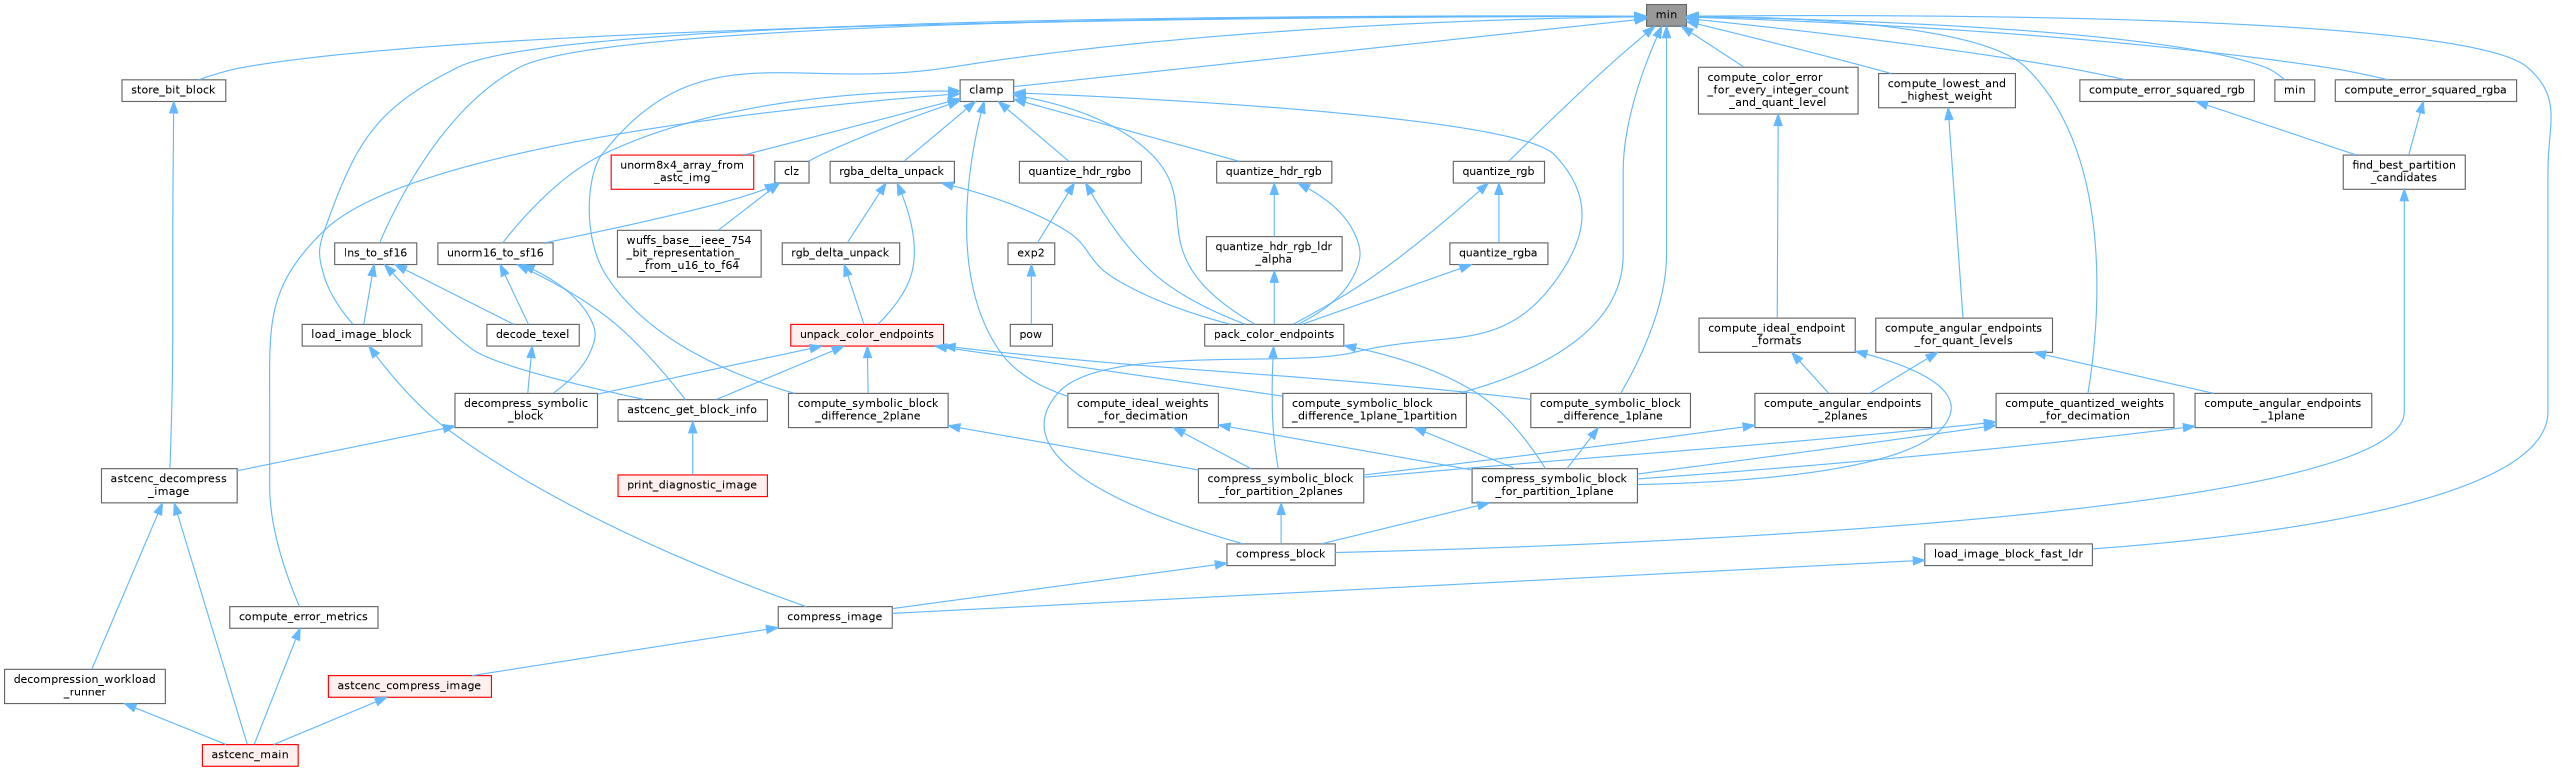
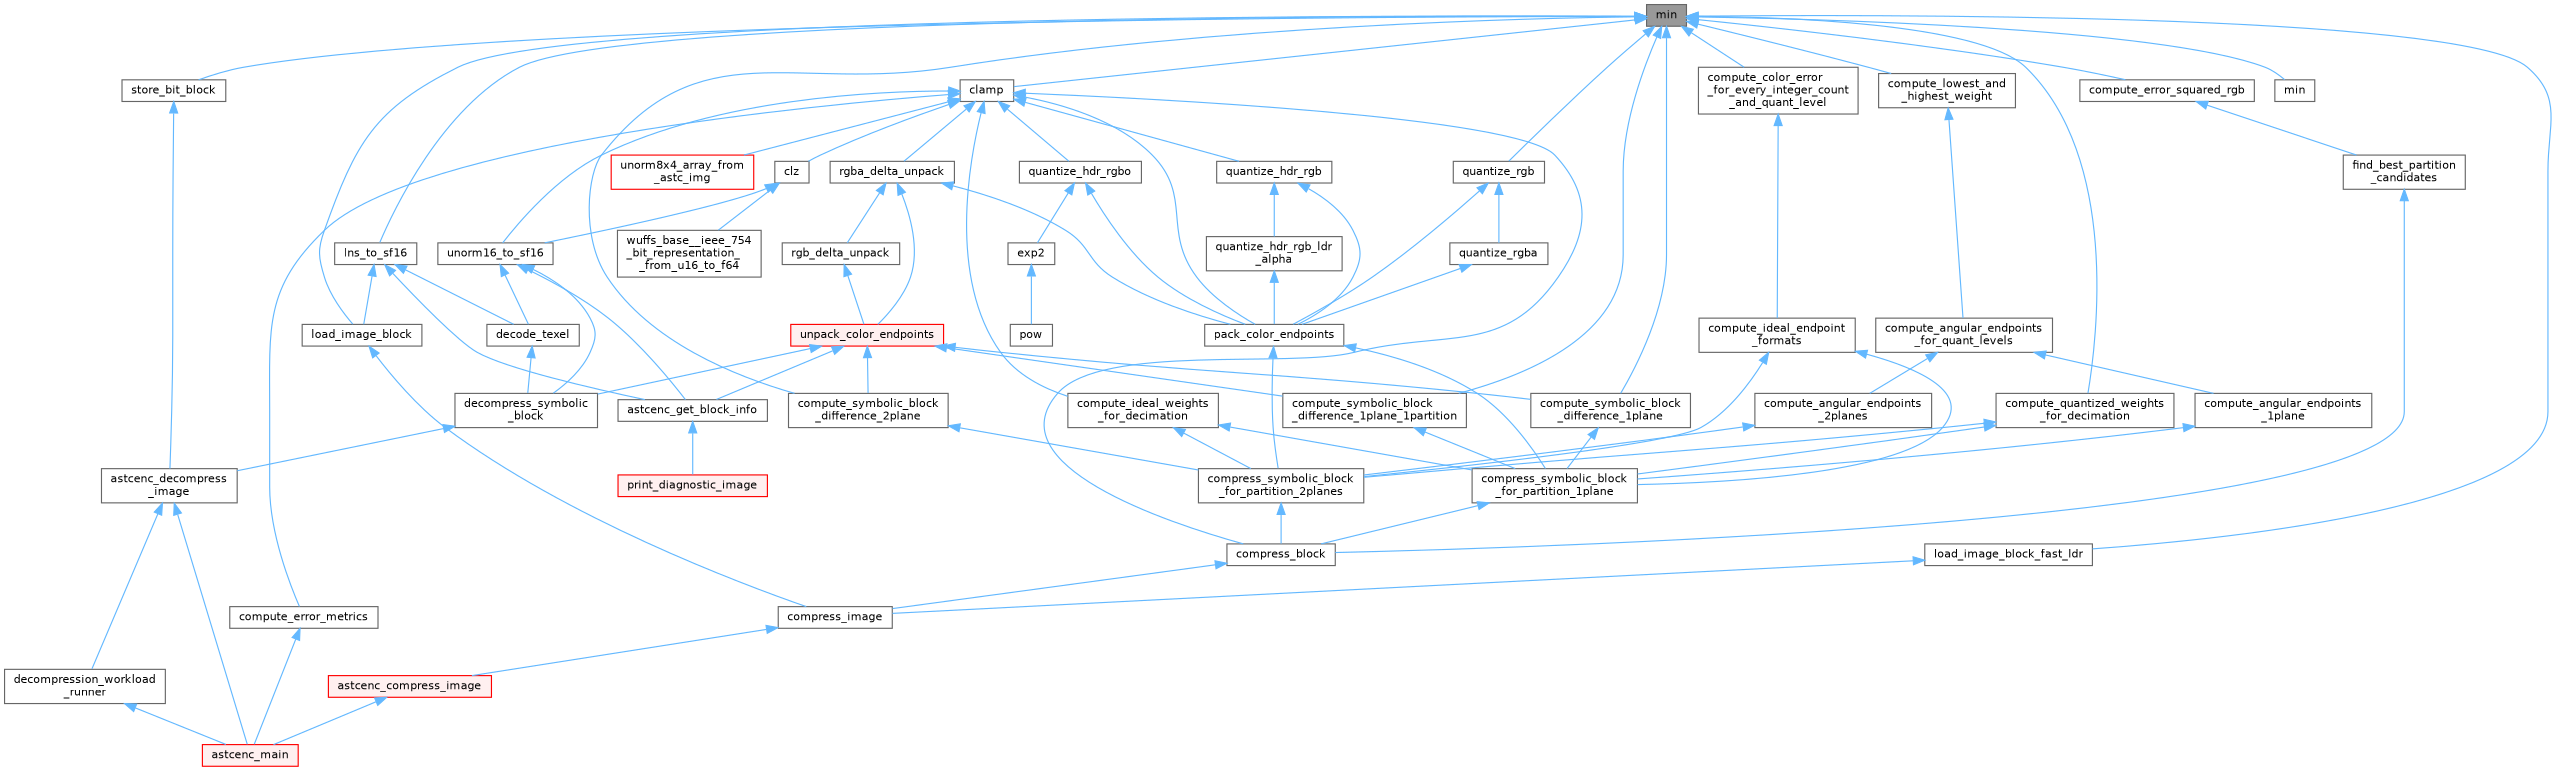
  digraph {
    rankdir=TB
    node [color=grey40 fillcolor=white fontname=Helvetica fontsize=10 shape=box style=filled]
    edge [color=steelblue1 dir=back fontname=Helvetica fontsize=10 labelfontname=Helvetica labelfontsize=10 style=solid]
    n1 [color=gray40 fillcolor=grey60 fontcolor=black height=0.2 label=min width=0.4]
    n2 [height=0.2 label=clamp width=0.4]
    n3 [height=0.2 label="compute_symbolic_block\l_difference_1plane" width=0.4]
    n4 [height=0.2 label="compute_symbolic_block\l_difference_1plane_1partition" width=0.4]
    n5 [height=0.2 label="compute_symbolic_block\l_difference_2plane" width=0.4]
    n6 [height=0.2 label="compute_color_error\l_for_every_integer_count\l_and_quant_level" width=0.4]
    n7 [height=0.2 label=compute_error_squared_rgb width=0.4]
-   n8 [height=0.2 label=compute_error_squared_rgba width=0.4]
    n9 [height=0.2 label="compute_lowest_and\l_highest_weight" width=0.4]
    n10 [height=0.2 label="compute_quantized_weights\l_for_decimation" width=0.4]
    n11 [height=0.2 label=lns_to_sf16 width=0.4]
    n12 [height=0.2 label=load_image_block width=0.4]
    n13 [height=0.2 label=load_image_block_fast_ldr width=0.4]
    n14 [height=0.2 label=min width=0.4]
    n15 [height=0.2 label=quantize_rgb width=0.4]
    n16 [height=0.2 label=store_bit_block width=0.4]
    n17 [height=0.2 label=clz width=0.4]
    n18 [height=0.2 label=unorm16_to_sf16 width=0.4]
    n19 [height=0.2 label=compress_block width=0.4]
    n20 [height=0.2 label=compute_error_metrics width=0.4]
    n21 [height=0.2 label="compute_ideal_weights\l_for_decimation" width=0.4]
    n22 [height=0.2 label=pack_color_endpoints width=0.4]
    n23 [height=0.2 label=quantize_hdr_rgb width=0.4]
    n24 [height=0.2 label=quantize_hdr_rgbo width=0.4]
    n25 [height=0.2 label=rgba_delta_unpack width=0.4]
    n26 [color=red height=0.2 label="unorm8x4_array_from\l_astc_img" width=0.4]
    n27 [height=0.2 label="compress_symbolic_block\l_for_partition_1plane" width=0.4]
    n28 [height=0.2 label="compress_symbolic_block\l_for_partition_2planes" width=0.4]
    n29 [height=0.2 label="compute_ideal_endpoint\l_formats" width=0.4]
    n30 [height=0.2 label="find_best_partition\l_candidates" width=0.4]
    n31 [height=0.2 label="compute_angular_endpoints\l_for_quant_levels" width=0.4]
    n32 [height=0.2 label=astcenc_get_block_info width=0.4]
    n33 [height=0.2 label=decode_texel width=0.4]
    n34 [height=0.2 label=compress_image width=0.4]
    n35 [height=0.2 label=quantize_rgba width=0.4]
    n36 [height=0.2 label="astcenc_decompress\l_image" width=0.4]
    n37 [height=0.2 label="wuffs_base__ieee_754\l_bit_representation_\l_from_u16_to_f64" width=0.4]
    n38 [height=0.2 label="decompress_symbolic\l_block" width=0.4]
    n39 [color=red fillcolor="#FFF0F0" height=0.2 label=astcenc_main width=0.4]
    n40 [height=0.2 label=exp2 width=0.4]
    n41 [height=0.2 label=pow width=0.4]
    n42 [height=0.2 label="quantize_hdr_rgb_ldr\l_alpha" width=0.4]
    n43 [height=0.2 label=rgb_delta_unpack width=0.4]
    n44 [color=red fillcolor="#FFF0F0" height=0.2 label=unpack_color_endpoints width=0.4]
    n45 [color=red fillcolor="#FFF0F0" height=0.2 label=print_diagnostic_image width=0.4]
    n46 [height=0.2 label="decompression_workload\l_runner" width=0.4]
    n47 [color=red fillcolor="#FFF0F0" height=0.2 label=astcenc_compress_image width=0.4]
    n48 [height=0.2 label="compute_angular_endpoints\l_1plane" width=0.4]
    n49 [height=0.2 label="compute_angular_endpoints\l_2planes" width=0.4]
    n1 -> n2
    n1 -> n3
    n1 -> n4
    n1 -> n5
    n1 -> n6
    n1 -> n7
-   n1 -> n8
    n1 -> n9
    n1 -> n10
    n1 -> n11
    n1 -> n12
    n1 -> n13
    n1 -> n14
    n1 -> n15
    n1 -> n16
    n2 -> n17
    n2 -> n18
    n2 -> n19
    n2 -> n20
    n2 -> n21
    n2 -> n22
    n2 -> n23
    n2 -> n24
    n2 -> n25
    n2 -> n26
    n3 -> n27
    n4 -> n27
    n5 -> n28
    n6 -> n29
    n7 -> n30
-   n8 -> n30
    n9 -> n31
    n10 -> n27
    n10 -> n28
    n11 -> n12
    n11 -> n32
    n11 -> n33
    n12 -> n34
    n13 -> n34
    n15 -> n22
    n15 -> n35
    n16 -> n36
    n17 -> n18
    n17 -> n37
    n18 -> n32
    n18 -> n33
    n18 -> n38
    n19 -> n34
    n20 -> n39
    n21 -> n27
    n21 -> n28
    n22 -> n27
    n22 -> n28
    n23 -> n22
    n23 -> n42
    n24 -> n22
    n24 -> n40
    n25 -> n22
    n25 -> n43
    n25 -> n44
    n27 -> n19
    n28 -> n19
    n29 -> n27
-   n29 -> n49
+   n29 -> n28
    n30 -> n19
    n31 -> n48
    n31 -> n49
    n32 -> n45
    n33 -> n38
    n34 -> n47
    n35 -> n22
    n36 -> n39
    n36 -> n46
    n38 -> n36
    n40 -> n41
    n42 -> n22
    n43 -> n44
    n44 -> n3
    n44 -> n4
    n44 -> n5
    n44 -> n32
    n44 -> n38
    n46 -> n39
    n47 -> n39
    n48 -> n27
    n49 -> n28
  }
